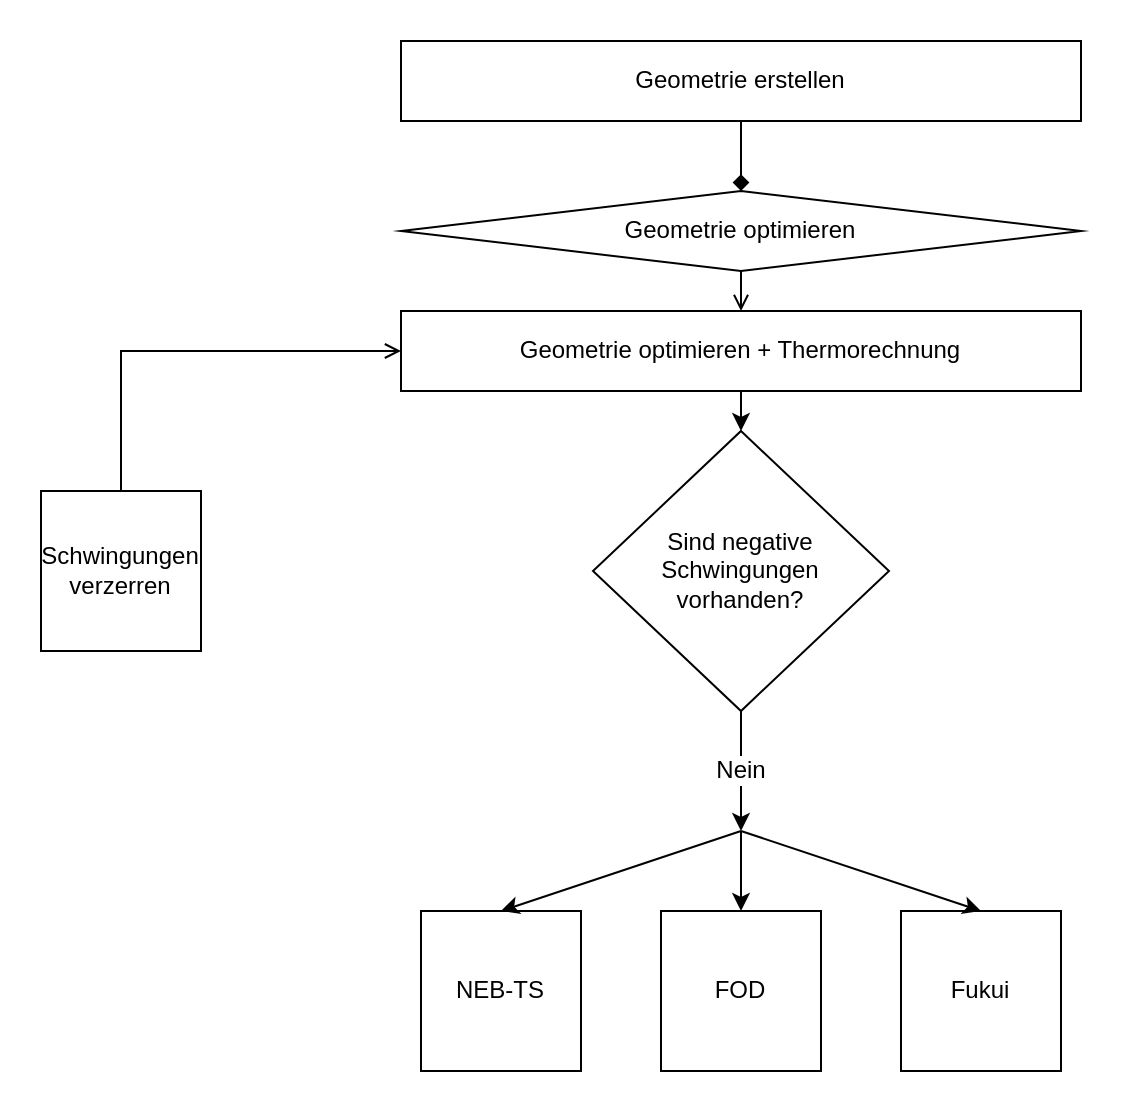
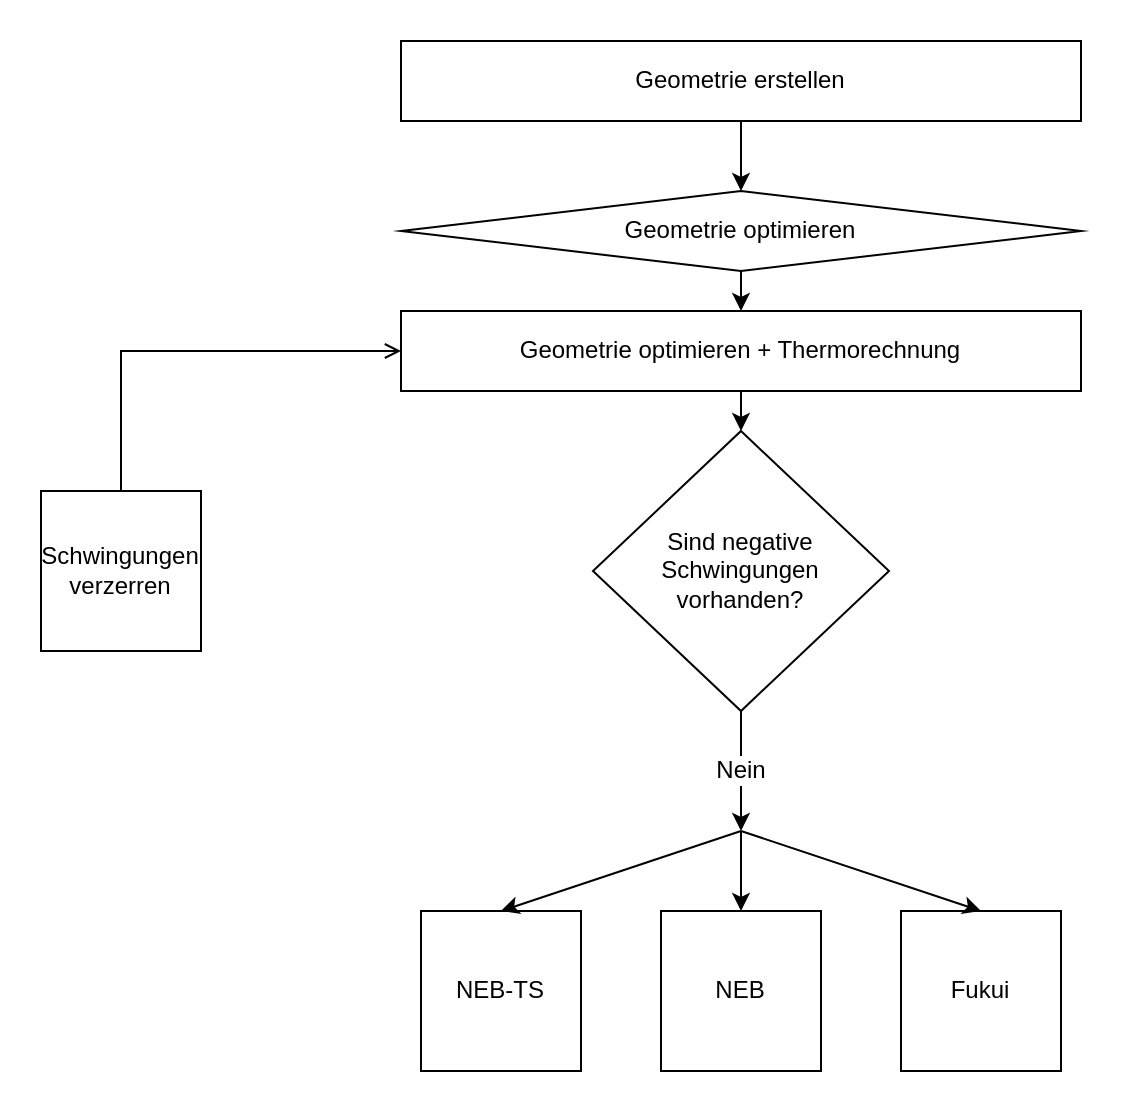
  <mxCell id="0" />
  <mxCell id="1" parent="0" />
- <mxCell id="2" style="edgeStyle=orthogonalEdgeStyle;rounded=0;orthogonalLoop=1;jettySize=auto;html=1;exitX=0.5;exitY=1;exitDx=0;exitDy=0;entryX=0.5;entryY=0;entryDx=0;entryDy=0;endArrow=diamond;" edge="1" parent="1" source="3" target="5"><mxGeometry relative="1" as="geometry" /></mxCell>
+ <mxCell id="2" style="edgeStyle=orthogonalEdgeStyle;rounded=0;orthogonalLoop=1;jettySize=auto;html=1;exitX=0.5;exitY=1;exitDx=0;exitDy=0;entryX=0.5;entryY=0;entryDx=0;entryDy=0;" edge="1" parent="1" source="3" target="5"><mxGeometry relative="1" as="geometry" /></mxCell>
  <mxCell id="3" value="Geometrie erstellen" style="rounded=0;whiteSpace=wrap;html=1;" vertex="1" parent="1"><mxGeometry x="200" y="20" width="340" height="40" as="geometry" /></mxCell>
- <mxCell id="4" style="edgeStyle=orthogonalEdgeStyle;rounded=0;orthogonalLoop=1;jettySize=auto;html=1;exitX=0.5;exitY=1;exitDx=0;exitDy=0;entryX=0.5;entryY=0;entryDx=0;entryDy=0;endArrow=open;" edge="1" parent="1" source="5" target="7"><mxGeometry relative="1" as="geometry" /></mxCell>
+ <mxCell id="4" style="edgeStyle=orthogonalEdgeStyle;rounded=0;orthogonalLoop=1;jettySize=auto;html=1;exitX=0.5;exitY=1;exitDx=0;exitDy=0;entryX=0.5;entryY=0;entryDx=0;entryDy=0;" edge="1" parent="1" source="5" target="7"><mxGeometry relative="1" as="geometry" /></mxCell>
  <mxCell id="5" value="Geometrie optimieren" style="rhombus;whiteSpace=wrap;html=1;" vertex="1" parent="1"><mxGeometry x="200" y="95" width="340" height="40" as="geometry" /></mxCell>
  <mxCell id="6" style="edgeStyle=orthogonalEdgeStyle;rounded=0;orthogonalLoop=1;jettySize=auto;html=1;exitX=0.5;exitY=1;exitDx=0;exitDy=0;entryX=0.5;entryY=0;entryDx=0;entryDy=0;" edge="1" parent="1" source="7" target="9"><mxGeometry relative="1" as="geometry" /></mxCell>
  <mxCell id="7" value="Geometrie optimieren + Thermorechnung" style="rounded=0;whiteSpace=wrap;html=1;" vertex="1" parent="1"><mxGeometry x="200" y="155" width="340" height="40" as="geometry" /></mxCell>
  <mxCell id="8" value="&lt;font style=&quot;font-size: 12px;&quot;&gt;Nein&lt;/font&gt;" style="edgeStyle=orthogonalEdgeStyle;rounded=0;orthogonalLoop=1;jettySize=auto;html=1;exitX=0.5;exitY=1;exitDx=0;exitDy=0;" edge="1" parent="1" source="9"><mxGeometry relative="1" as="geometry"><mxPoint x="370" y="415" as="targetPoint" /><Array as="points"><mxPoint x="370" y="415" /></Array><mxPoint as="offset" /></mxGeometry></mxCell>
  <mxCell id="9" value="&lt;font style=&quot;font-size: 12px;&quot;&gt;Sind negative Schwingungen &lt;br&gt;vorhanden?&lt;/font&gt;" style="rhombus;whiteSpace=wrap;html=1;" vertex="1" parent="1"><mxGeometry x="296" y="215" width="148" height="140" as="geometry" /></mxCell>
  <mxCell id="10" style="edgeStyle=orthogonalEdgeStyle;rounded=0;orthogonalLoop=1;jettySize=auto;html=1;exitX=0.5;exitY=0;exitDx=0;exitDy=0;entryX=0;entryY=0.5;entryDx=0;entryDy=0;endArrow=open;" edge="1" parent="1" source="11" target="7"><mxGeometry relative="1" as="geometry" /></mxCell>
  <mxCell id="11" value="Schwingungen verzerren" style="whiteSpace=wrap;html=1;aspect=fixed;" vertex="1" parent="1"><mxGeometry x="20" y="245" width="80" height="80" as="geometry" /></mxCell>
  <mxCell id="12" value="NEB-TS" style="whiteSpace=wrap;html=1;aspect=fixed;fontSize=12;" vertex="1" parent="1"><mxGeometry x="210" y="455" width="80" height="80" as="geometry" /></mxCell>
- <mxCell id="13" value="FOD" style="whiteSpace=wrap;html=1;aspect=fixed;fontSize=12;" vertex="1" parent="1"><mxGeometry x="330" y="455" width="80" height="80" as="geometry" /></mxCell>
+ <mxCell id="13" value="NEB" style="whiteSpace=wrap;html=1;aspect=fixed;fontSize=12;" vertex="1" parent="1"><mxGeometry x="330" y="455" width="80" height="80" as="geometry" /></mxCell>
  <mxCell id="14" value="Fukui&lt;br&gt;" style="whiteSpace=wrap;html=1;aspect=fixed;fontSize=12;" vertex="1" parent="1"><mxGeometry x="450" y="455" width="80" height="80" as="geometry" /></mxCell>
  <mxCell id="15" value="" style="endArrow=classic;html=1;rounded=0;fontSize=12;entryX=0.5;entryY=0;entryDx=0;entryDy=0;" edge="1" parent="1" target="12"><mxGeometry width="50" height="50" relative="1" as="geometry"><mxPoint x="370" y="415" as="sourcePoint" /><mxPoint x="410" y="375" as="targetPoint" /></mxGeometry></mxCell>
  <mxCell id="16" value="" style="endArrow=classic;html=1;rounded=0;fontSize=12;" edge="1" parent="1"><mxGeometry width="50" height="50" relative="1" as="geometry"><mxPoint x="370" y="415" as="sourcePoint" /><mxPoint x="370" y="455" as="targetPoint" /></mxGeometry></mxCell>
  <mxCell id="17" value="" style="endArrow=classic;html=1;rounded=0;fontSize=12;entryX=0.5;entryY=0;entryDx=0;entryDy=0;" edge="1" parent="1" target="14"><mxGeometry width="50" height="50" relative="1" as="geometry"><mxPoint x="370" y="415" as="sourcePoint" /><mxPoint x="410" y="375" as="targetPoint" /></mxGeometry></mxCell>
